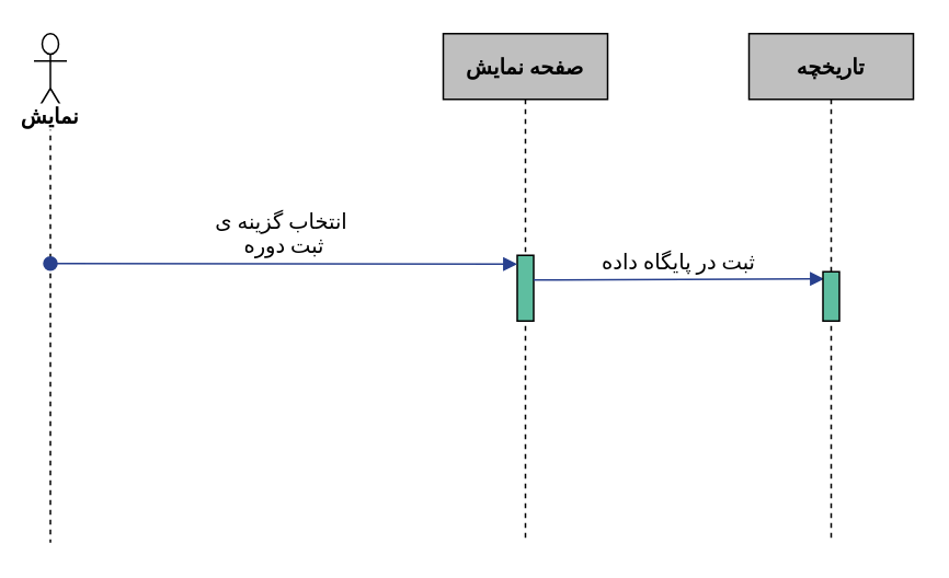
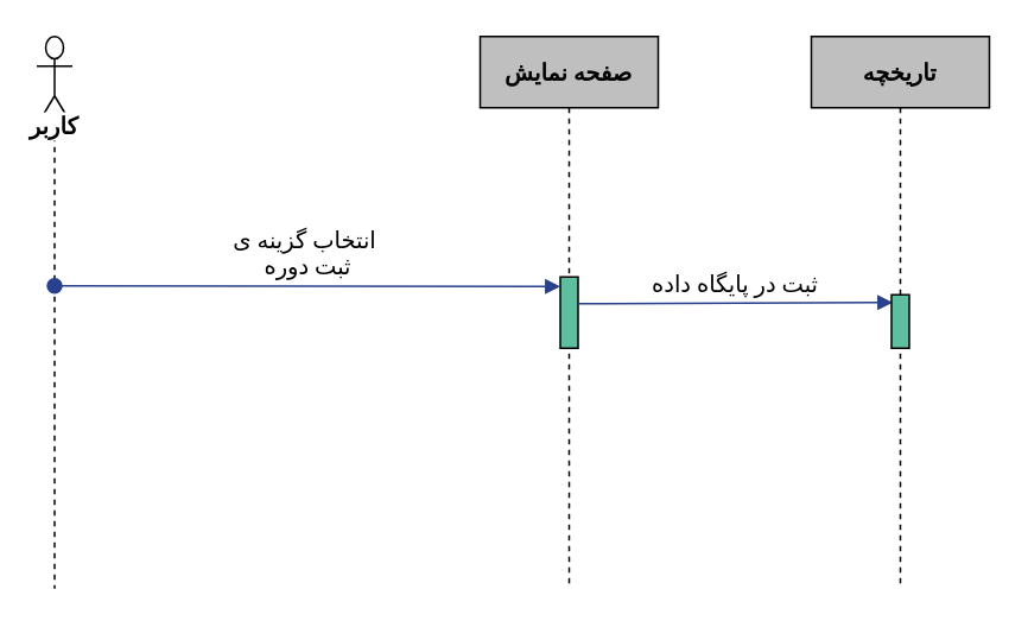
  <mxCell id="0" />
  <mxCell id="1" parent="0" />
- <mxCell id="2" value="نمایش" style="shape=umlLifeline;participant=umlActor;perimeter=lifelinePerimeter;whiteSpace=wrap;html=1;container=1;collapsible=0;recursiveResize=0;verticalAlign=top;spacingTop=36;labelBackgroundColor=#ffffff;outlineConnect=0;size=50;fontFamily=B Zar;fontSize=13;fontStyle=1" vertex="1" parent="1"><mxGeometry x="20" y="20" width="20" height="310" as="geometry" /></mxCell>
+ <mxCell id="2" value="کاربر" style="shape=umlLifeline;participant=umlActor;perimeter=lifelinePerimeter;whiteSpace=wrap;html=1;container=1;collapsible=0;recursiveResize=0;verticalAlign=top;spacingTop=36;labelBackgroundColor=#ffffff;outlineConnect=0;size=50;fontFamily=B Zar;fontSize=13;fontStyle=1" vertex="1" parent="1"><mxGeometry x="20" y="20" width="20" height="310" as="geometry" /></mxCell>
  <mxCell id="3" value="&lt;font style=&quot;font-size: 13px;&quot;&gt;&lt;br style=&quot;font-size: 13px;&quot;&gt;صفحه نمایش&lt;br style=&quot;font-size: 13px;&quot;&gt;&lt;/font&gt;&lt;br style=&quot;font-size: 13px;&quot;&gt;" style="shape=umlLifeline;perimeter=lifelinePerimeter;whiteSpace=wrap;html=1;container=1;collapsible=0;recursiveResize=0;outlineConnect=0;fontFamily=B Zar;fontSize=13;fontStyle=1;fillColor=#BFBFBF;" vertex="1" parent="1"><mxGeometry x="269" y="20" width="100" height="310" as="geometry" /></mxCell>
  <mxCell id="4" value="تاریخچه" style="shape=umlLifeline;perimeter=lifelinePerimeter;whiteSpace=wrap;html=1;container=1;collapsible=0;recursiveResize=0;outlineConnect=0;fontFamily=B Zar;fontSize=13;fontStyle=1;fillColor=#BFBFBF;" vertex="1" parent="1"><mxGeometry x="455" y="20" width="100" height="310" as="geometry" /></mxCell>
  <mxCell id="5" value="" style="html=1;points=[];perimeter=orthogonalPerimeter;fillColor=#5EBEA0;" vertex="1" parent="1"><mxGeometry x="314" y="155" width="10" height="40" as="geometry" /></mxCell>
  <mxCell id="6" value="&lt;font style=&quot;font-size: 13px;&quot;&gt;انتخاب گزینه ی&amp;nbsp;&lt;br style=&quot;font-size: 13px;&quot;&gt;ثبت دوره&lt;br style=&quot;font-size: 13px;&quot;&gt;&lt;/font&gt;" style="html=1;verticalAlign=bottom;startArrow=oval;endArrow=block;startSize=8;strokeColor=#28408E;fontFamily=B Zar;fontSize=13;entryX=0;entryY=0.133;entryDx=0;entryDy=0;entryPerimeter=0;" edge="1" parent="1" target="5"><mxGeometry relative="1" as="geometry"><mxPoint x="30" y="160" as="sourcePoint" /><mxPoint x="309" y="160" as="targetPoint" /></mxGeometry></mxCell>
  <mxCell id="7" value="&lt;font style=&quot;font-size: 13px;&quot;&gt;ثبت در پایگاه داده&lt;/font&gt;" style="html=1;verticalAlign=bottom;endArrow=block;fontFamily=B Zar;fontSize=13;strokeColor=#28408E;entryX=0.067;entryY=0.144;entryDx=0;entryDy=0;entryPerimeter=0;" edge="1" parent="1" target="8"><mxGeometry relative="1" as="geometry"><mxPoint x="324" y="170" as="sourcePoint" /><mxPoint x="490" y="170" as="targetPoint" /></mxGeometry></mxCell>
  <mxCell id="8" value="" style="html=1;points=[];perimeter=orthogonalPerimeter;fillColor=#5EBEA0;" vertex="1" parent="1"><mxGeometry x="500" y="165" width="10" height="30" as="geometry" /></mxCell>
